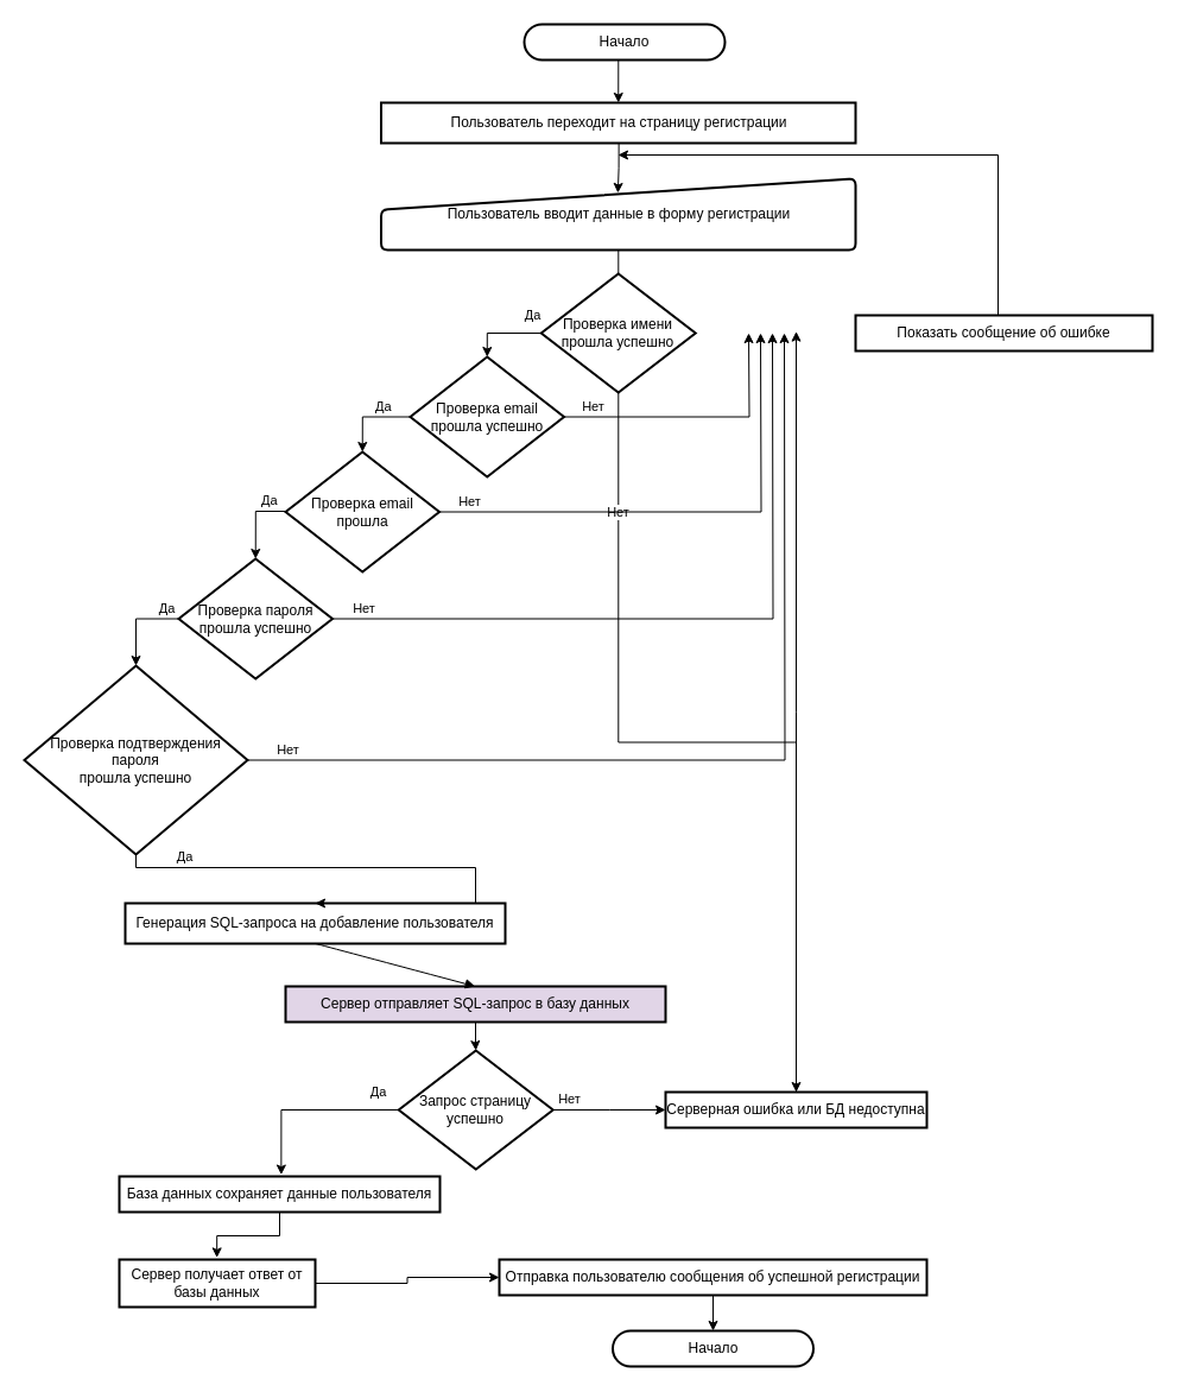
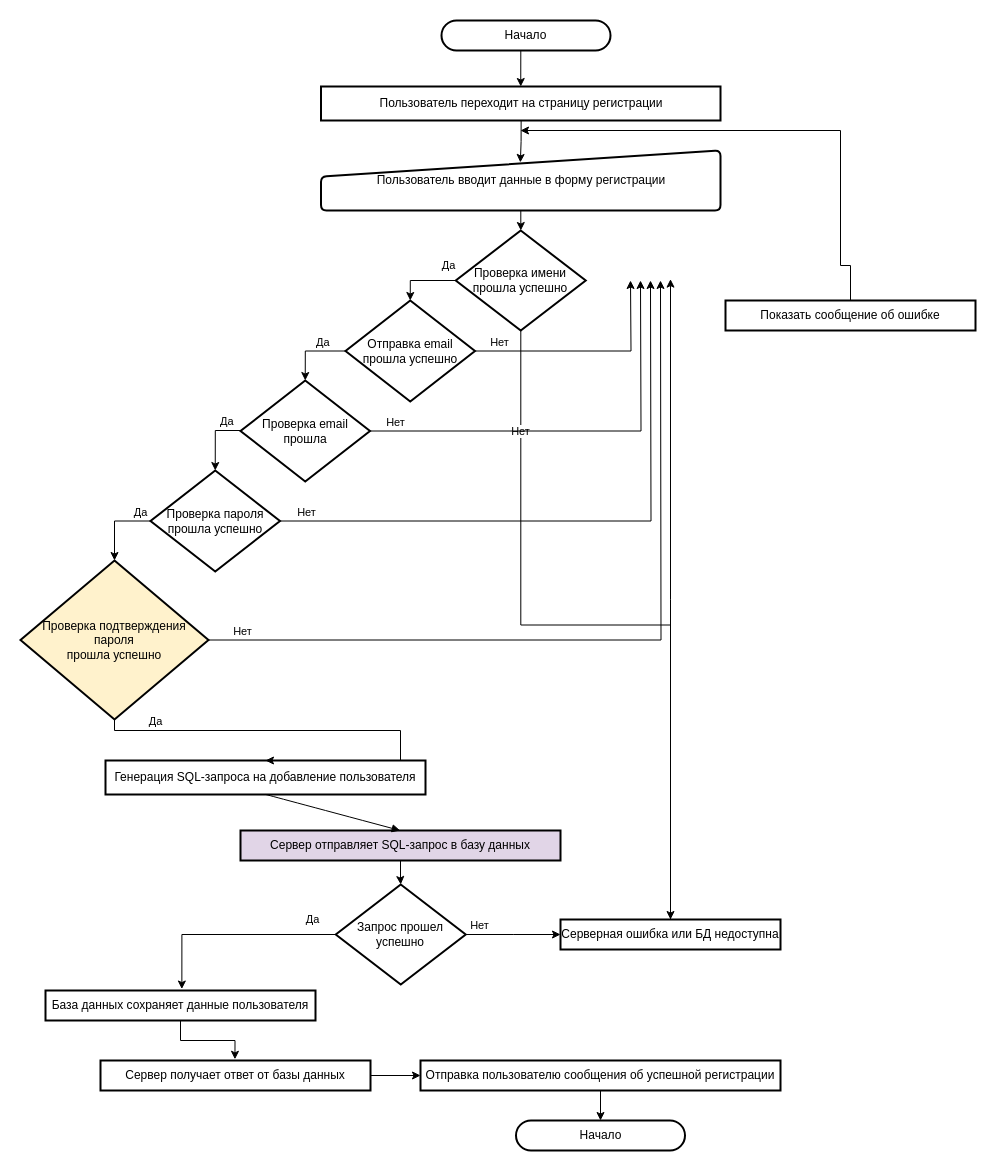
  <mxCell id="0" />
  <mxCell id="1" parent="0" />
  <mxCell id="2" style="edgeStyle=orthogonalEdgeStyle;rounded=0;orthogonalLoop=1;jettySize=auto;html=1;exitX=0.5;exitY=1;exitDx=0;exitDy=0;entryX=0.499;entryY=0.199;entryDx=0;entryDy=0;entryPerimeter=0;" edge="1" parent="1" target="35"><mxGeometry relative="1" as="geometry"><mxPoint x="520.64" as="sourcePoint" y="120" /><mxPoint x="520" y="150" as="targetPoint" /><Array as="points"><mxPoint x="521" y="141" /><mxPoint x="520" y="141" /></Array></mxGeometry></mxCell>
  <mxCell id="3" value="Пользователь переходит на страницу регистрации" style="rounded=0;absoluteArcSize=1;arcSize=14;whiteSpace=wrap;strokeWidth=2;" vertex="1" parent="1"><mxGeometry x="320.5" y="86" width="399.5" height="34" as="geometry" /></mxCell>
  <mxCell id="4" value="Нет" style="edgeStyle=orthogonalEdgeStyle;rounded=0;orthogonalLoop=1;jettySize=auto;html=1;verticalAlign=bottom;" edge="1" parent="1" source="6" target="12"><mxGeometry x="-0.702" relative="1" as="geometry"><mxPoint as="offset" /></mxGeometry></mxCell>
  <mxCell id="5" value="Да" style="edgeStyle=orthogonalEdgeStyle;rounded=0;orthogonalLoop=1;jettySize=auto;html=1;exitX=0;exitY=0.5;exitDx=0;exitDy=0;entryX=0.5;entryY=0;entryDx=0;entryDy=0;verticalAlign=bottom;" edge="1" parent="1" source="6" target="23"><mxGeometry x="-0.777" y="-6" relative="1" as="geometry"><mxPoint as="offset" /></mxGeometry></mxCell>
  <mxCell id="6" value="Проверка имени&#10;прошла успешно" style="rhombus;strokeWidth=2;whiteSpace=wrap;" vertex="1" parent="1"><mxGeometry x="455.25" y="230" width="130" height="100" as="geometry" /></mxCell>
  <mxCell id="7" value="Генерация SQL-запроса на добавление пользователя" style="whiteSpace=wrap;strokeWidth=2;" vertex="1" parent="1"><mxGeometry x="105" y="760" width="320" height="34" as="geometry" /></mxCell>
  <mxCell id="8" style="edgeStyle=orthogonalEdgeStyle;rounded=0;orthogonalLoop=1;jettySize=auto;html=1;entryX=0.5;entryY=0;entryDx=0;entryDy=0;" edge="1" parent="1" source="9" target="38"><mxGeometry relative="1" as="geometry" /></mxCell>
  <mxCell id="9" value="Сервер отправляет SQL-запрос в базу данных" style="whiteSpace=wrap;strokeWidth=2;fillColor=#e1d5e7;" vertex="1" parent="1"><mxGeometry x="240" y="830" width="320" height="30" as="geometry" /></mxCell>
- <mxCell id="10" value="База данных сохраняет данные пользователя" style="whiteSpace=wrap;strokeWidth=2;" vertex="1" parent="1"><mxGeometry x="100" y="990" width="270" height="30" as="geometry" /></mxCell>
+ <mxCell id="10" value="База данных сохраняет данные пользователя" style="whiteSpace=wrap;strokeWidth=2;" vertex="1" parent="1"><mxGeometry x="45" y="990" width="270" height="30" as="geometry" /></mxCell>
  <mxCell id="11" style="edgeStyle=orthogonalEdgeStyle;rounded=0;orthogonalLoop=1;jettySize=auto;html=1;" edge="1" parent="1" source="12"><mxGeometry relative="1" as="geometry"><mxPoint x="670" y="278.621" as="targetPoint" /></mxGeometry></mxCell>
  <mxCell id="12" value="Серверная ошибка или БД недоступна" style="whiteSpace=wrap;strokeWidth=2;" vertex="1" parent="1"><mxGeometry x="560" y="919" width="220" height="30" as="geometry" /></mxCell>
  <mxCell id="13" value="" style="edgeStyle=orthogonalEdgeStyle;rounded=0;orthogonalLoop=1;jettySize=auto;html=1;" edge="1" parent="1" source="14" target="16"><mxGeometry relative="1" as="geometry" /></mxCell>
- <mxCell id="14" value="Сервер получает ответ от базы данных" style="whiteSpace=wrap;strokeWidth=2;" vertex="1" parent="1"><mxGeometry x="100" y="1060" width="165" height="40" as="geometry" /></mxCell>
+ <mxCell id="14" value="Сервер получает ответ от базы данных" style="whiteSpace=wrap;strokeWidth=2;" vertex="1" parent="1"><mxGeometry x="100" y="1060" width="270" height="30" as="geometry" /></mxCell>
  <mxCell id="15" value="" style="edgeStyle=orthogonalEdgeStyle;rounded=0;orthogonalLoop=1;jettySize=auto;html=1;" edge="1" parent="1" source="16" target="40"><mxGeometry relative="1" as="geometry" /></mxCell>
  <mxCell id="16" value="Отправка пользователю сообщения об успешной регистрации" style="whiteSpace=wrap;strokeWidth=2;" vertex="1" parent="1"><mxGeometry x="420" y="1060" width="360" height="30" as="geometry" /></mxCell>
  <mxCell id="17" value="" style="curved=1;startArrow=none;endArrow=block;exitX=0.501;exitY=0.991;entryX=0.499;entryY=-0.009;rounded=0;" edge="1" parent="1" source="7" target="9"><mxGeometry relative="1" as="geometry"><Array as="points" /></mxGeometry></mxCell>
  <mxCell id="18" style="edgeStyle=orthogonalEdgeStyle;rounded=0;orthogonalLoop=1;jettySize=auto;html=1;exitX=0.5;exitY=0;exitDx=0;exitDy=0;" edge="1" parent="1" source="19"><mxGeometry relative="1" as="geometry"><mxPoint x="520" y="130" as="targetPoint" /><Array as="points"><mxPoint x="840" y="265" /><mxPoint x="840" y="130" /></Array></mxGeometry></mxCell>
- <mxCell id="19" value="Показать сообщение об ошибке" style="whiteSpace=wrap;strokeWidth=2;" vertex="1" parent="1"><mxGeometry x="720" y="265" width="250" height="30" as="geometry" /></mxCell>
+ <mxCell id="19" value="Показать сообщение об ошибке" style="whiteSpace=wrap;strokeWidth=2;" vertex="1" parent="1"><mxGeometry x="725" y="300" width="250" height="30" as="geometry" /></mxCell>
  <mxCell id="20" style="edgeStyle=orthogonalEdgeStyle;rounded=0;orthogonalLoop=1;jettySize=auto;html=1;exitX=0.5;exitY=1;exitDx=0;exitDy=0;entryX=0.5;entryY=0;entryDx=0;entryDy=0;" edge="1" parent="1" source="21" target="3"><mxGeometry relative="1" as="geometry" /></mxCell>
  <mxCell id="21" value="Начало" style="rounded=1;absoluteArcSize=1;arcSize=180;whiteSpace=wrap;strokeWidth=2;flipV=1;flipH=1;" vertex="1" parent="1"><mxGeometry x="441" y="20" width="169" height="30" as="geometry" /></mxCell>
  <mxCell id="22" value="Нет" style="edgeStyle=orthogonalEdgeStyle;rounded=0;orthogonalLoop=1;jettySize=auto;html=1;verticalAlign=bottom;" edge="1" parent="1" source="23"><mxGeometry x="-0.786" relative="1" as="geometry"><mxPoint x="630" y="280" as="targetPoint" /><mxPoint as="offset" /></mxGeometry></mxCell>
- <mxCell id="23" value="Проверка email &#10;прошла успешно" style="rhombus;strokeWidth=2;whiteSpace=wrap;" vertex="1" parent="1"><mxGeometry x="345" y="300" width="129.5" height="101" as="geometry" /></mxCell>
+ <mxCell id="23" value="Отправка email &#10;прошла успешно" style="rhombus;strokeWidth=2;whiteSpace=wrap;" vertex="1" parent="1"><mxGeometry x="345" y="300" width="129.5" height="101" as="geometry" /></mxCell>
  <mxCell id="24" value="Да" style="edgeStyle=orthogonalEdgeStyle;rounded=0;orthogonalLoop=1;jettySize=auto;html=1;align=left;exitX=0;exitY=0.5;exitDx=0;exitDy=0;verticalAlign=bottom;entryX=0.5;entryY=0;entryDx=0;entryDy=0;" edge="1" parent="1" target="25" source="23"><mxGeometry x="-0.075" relative="1" as="geometry"><mxPoint x="516" y="460" as="sourcePoint" /><Array as="points"><mxPoint x="305" y="350" /></Array><mxPoint x="1" as="offset" /></mxGeometry></mxCell>
  <mxCell id="25" value="Проверка email &#10;прошла" style="rhombus;strokeWidth=2;whiteSpace=wrap;" vertex="1" parent="1"><mxGeometry x="240" y="380" width="129.5" height="101" as="geometry" /></mxCell>
  <mxCell id="26" value="Нет" style="edgeStyle=orthogonalEdgeStyle;rounded=0;orthogonalLoop=1;jettySize=auto;html=1;verticalAlign=bottom;exitX=1;exitY=0.5;exitDx=0;exitDy=0;" edge="1" parent="1" source="25"><mxGeometry x="-0.88" relative="1" as="geometry"><mxPoint x="540" y="542.75" as="sourcePoint" /><mxPoint x="640" y="280" as="targetPoint" /><mxPoint as="offset" /></mxGeometry></mxCell>
  <mxCell id="27" value="Да" style="edgeStyle=orthogonalEdgeStyle;rounded=0;orthogonalLoop=1;jettySize=auto;html=1;align=left;verticalAlign=bottom;entryX=0.5;entryY=0;entryDx=0;entryDy=0;" edge="1" parent="1" target="30"><mxGeometry x="-0.296" relative="1" as="geometry"><mxPoint x="240" y="430" as="sourcePoint" /><Array as="points"><mxPoint x="215" y="430" /></Array><mxPoint x="1" as="offset" /></mxGeometry></mxCell>
  <mxCell id="28" value="Нет" style="edgeStyle=orthogonalEdgeStyle;rounded=0;orthogonalLoop=1;jettySize=auto;html=1;exitX=1;exitY=0.5;exitDx=0;exitDy=0;verticalAlign=bottom;" edge="1" parent="1" source="30"><mxGeometry x="-0.916" relative="1" as="geometry"><mxPoint x="650" y="280" as="targetPoint" /><mxPoint as="offset" /></mxGeometry></mxCell>
  <mxCell id="29" value="Да" style="edgeStyle=orthogonalEdgeStyle;rounded=0;orthogonalLoop=1;jettySize=auto;html=1;exitX=0;exitY=0.5;exitDx=0;exitDy=0;entryX=0.5;entryY=0;entryDx=0;entryDy=0;verticalAlign=bottom;" edge="1" parent="1" source="30" target="33"><mxGeometry x="-0.735" relative="1" as="geometry"><mxPoint as="offset" /></mxGeometry></mxCell>
  <mxCell id="30" value="Проверка пароля&#10;прошла успешно" style="rhombus;strokeWidth=2;whiteSpace=wrap;" vertex="1" parent="1"><mxGeometry x="150" y="470" width="129.5" height="101" as="geometry" /></mxCell>
  <mxCell id="31" value="Нет" style="edgeStyle=orthogonalEdgeStyle;rounded=0;orthogonalLoop=1;jettySize=auto;html=1;exitX=1;exitY=0.5;exitDx=0;exitDy=0;verticalAlign=bottom;" edge="1" parent="1" source="33"><mxGeometry x="-0.916" relative="1" as="geometry"><mxPoint x="660" y="280" as="targetPoint" /><mxPoint as="offset" /><mxPoint x="589.5" y="799" as="sourcePoint" /></mxGeometry></mxCell>
  <mxCell id="32" value="Да" style="edgeStyle=orthogonalEdgeStyle;rounded=0;orthogonalLoop=1;jettySize=auto;html=1;entryX=0.5;entryY=0;entryDx=0;entryDy=0;verticalAlign=bottom;" edge="1" parent="1" source="33" target="7"><mxGeometry x="-0.774" relative="1" as="geometry"><mxPoint x="400" y="760" as="targetPoint" /><Array as="points"><mxPoint x="114" y="730" /><mxPoint x="400" y="730" /></Array><mxPoint as="offset" /></mxGeometry></mxCell>
- <mxCell id="33" value="Проверка подтверждения пароля&#10;прошла успешно" style="rhombus;strokeWidth=2;whiteSpace=wrap;" vertex="1" parent="1"><mxGeometry x="20" y="560" width="188" height="159" as="geometry" /></mxCell>
- <mxCell id="34" value="" style="edgeStyle=orthogonalEdgeStyle;rounded=0;orthogonalLoop=1;jettySize=auto;html=1;endArrow=none;" edge="1" parent="1" source="35" target="6"><mxGeometry relative="1" as="geometry" /></mxCell>
+ <mxCell id="33" value="Проверка подтверждения пароля&#10;прошла успешно" style="rhombus;strokeWidth=2;whiteSpace=wrap;fillColor=#fff2cc;" vertex="1" parent="1"><mxGeometry x="20" y="560" width="188" height="159" as="geometry" /></mxCell>
+ <mxCell id="34" value="" style="edgeStyle=orthogonalEdgeStyle;rounded=0;orthogonalLoop=1;jettySize=auto;html=1;" edge="1" parent="1" source="35" target="6"><mxGeometry relative="1" as="geometry" /></mxCell>
  <mxCell id="35" value="Пользователь вводит данные в форму регистрации" style="html=1;strokeWidth=2;shape=manualInput;whiteSpace=wrap;rounded=1;size=26;arcSize=11;" vertex="1" parent="1"><mxGeometry x="320.5" y="150" width="399.5" height="60" as="geometry" /></mxCell>
  <mxCell id="36" value="Нет" style="edgeStyle=orthogonalEdgeStyle;rounded=0;orthogonalLoop=1;jettySize=auto;html=1;verticalAlign=bottom;" edge="1" parent="1" source="38"><mxGeometry x="-0.702" relative="1" as="geometry"><mxPoint x="560" y="934" as="targetPoint" /><mxPoint as="offset" /></mxGeometry></mxCell>
  <mxCell id="37" value="Да" style="edgeStyle=orthogonalEdgeStyle;rounded=0;orthogonalLoop=1;jettySize=auto;html=1;exitX=0;exitY=0.5;exitDx=0;exitDy=0;verticalAlign=bottom;entryX=0.505;entryY=-0.049;entryDx=0;entryDy=0;entryPerimeter=0;" edge="1" parent="1" source="38" target="10"><mxGeometry x="-0.777" y="-6" relative="1" as="geometry"><mxPoint x="240" y="1020" as="targetPoint" /><mxPoint as="offset" /></mxGeometry></mxCell>
- <mxCell id="38" value="Запрос страницу успешно" style="rhombus;strokeWidth=2;whiteSpace=wrap;" vertex="1" parent="1"><mxGeometry x="335.25" y="884" width="130" height="100" as="geometry" /></mxCell>
+ <mxCell id="38" value="Запрос прошел успешно" style="rhombus;strokeWidth=2;whiteSpace=wrap;" vertex="1" parent="1"><mxGeometry x="335.25" y="884" width="130" height="100" as="geometry" /></mxCell>
  <mxCell id="39" style="edgeStyle=orthogonalEdgeStyle;rounded=0;orthogonalLoop=1;jettySize=auto;html=1;entryX=0.498;entryY=-0.04;entryDx=0;entryDy=0;entryPerimeter=0;" edge="1" parent="1" source="10" target="14"><mxGeometry relative="1" as="geometry" /></mxCell>
  <mxCell id="40" value="Начало" style="rounded=1;absoluteArcSize=1;arcSize=180;whiteSpace=wrap;strokeWidth=2;flipV=1;flipH=1;" vertex="1" parent="1"><mxGeometry x="515.5" y="1120" width="169" height="30" as="geometry" /></mxCell>
